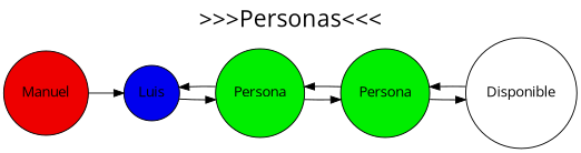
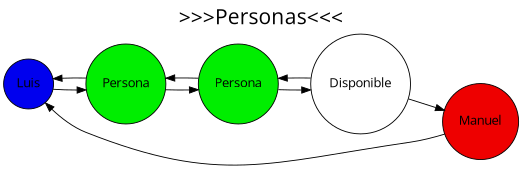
  digraph {
    fontname="Open Sans"
    fontsize=24
    label=">>>Personas<<<"
    labelloc=t
    rankdir=LR
    node [fillcolor=green2 fontname="Open Sans" shape=circle style=filled]
    edge [fontname="Open Sans"]
    n1 [fillcolor=blue2 label=Luis]
    n2 [label=Persona]
    n3 [label=Persona]
    n4 [fillcolor=white label=Disponible]
    n5 [fillcolor=red2 label=Manuel]
    n1 -> n2
    n2 -> n1
    n2 -> n3
    n3 -> n2
    n3 -> n4
    n4 -> n3
+   n4 -> n5
    n5 -> n1
  }
